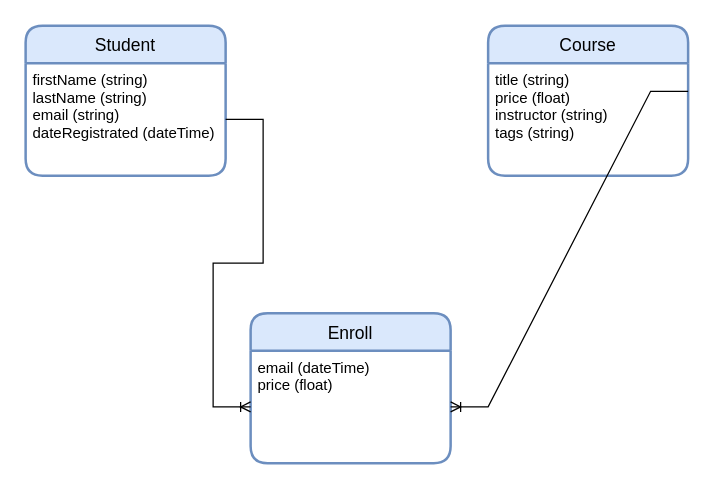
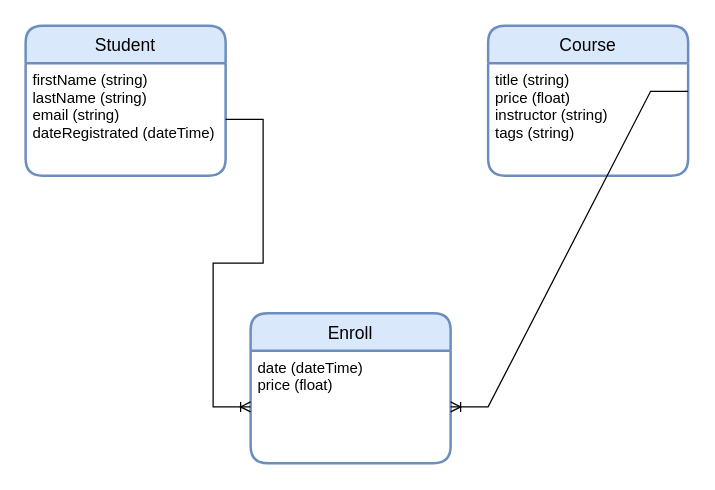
  <mxCell id="0" />
  <mxCell id="1" parent="0" />
  <mxCell id="2" value="Student" style="swimlane;childLayout=stackLayout;horizontal=1;startSize=30;horizontalStack=0;rounded=1;fontSize=14;fontStyle=0;strokeWidth=2;resizeParent=0;resizeLast=1;shadow=0;dashed=0;align=center;fillColor=#dae8fc;strokeColor=#6c8ebf;" parent="1" vertex="1"><mxGeometry x="20" y="20" width="160" height="120" as="geometry" /></mxCell>
  <mxCell id="3" value="firstName (string)&#10;lastName (string)&#10;email (string)&#10;dateRegistrated (dateTime)" style="align=left;strokeColor=none;fillColor=none;spacingLeft=4;fontSize=12;verticalAlign=top;resizable=0;rotatable=0;part=1;" parent="2" vertex="1"><mxGeometry y="30" width="160" height="90" as="geometry" /></mxCell>
  <mxCell id="4" value="Course" style="swimlane;childLayout=stackLayout;horizontal=1;startSize=30;horizontalStack=0;rounded=1;fontSize=14;fontStyle=0;strokeWidth=2;resizeParent=0;resizeLast=1;shadow=0;dashed=0;align=center;fillColor=#dae8fc;strokeColor=#6c8ebf;" parent="1" vertex="1"><mxGeometry x="390" y="20" width="160" height="120" as="geometry" /></mxCell>
  <mxCell id="5" value="title (string)&#10;price (float)&#10;instructor (string)&#10;tags (string)" style="align=left;strokeColor=none;fillColor=none;spacingLeft=4;fontSize=12;verticalAlign=top;resizable=0;rotatable=0;part=1;" parent="4" vertex="1"><mxGeometry y="30" width="160" height="90" as="geometry" /></mxCell>
  <mxCell id="6" value="Enroll" style="swimlane;childLayout=stackLayout;horizontal=1;startSize=30;horizontalStack=0;rounded=1;fontSize=14;fontStyle=0;strokeWidth=2;resizeParent=0;resizeLast=1;shadow=0;dashed=0;align=center;fillColor=#dae8fc;strokeColor=#6c8ebf;" parent="1" vertex="1"><mxGeometry x="200" y="250" width="160" height="120" as="geometry" /></mxCell>
- <mxCell id="7" value="email (dateTime)&#10;price (float)" style="align=left;strokeColor=none;fillColor=none;spacingLeft=4;fontSize=12;verticalAlign=top;resizable=0;rotatable=0;part=1;" parent="6" vertex="1"><mxGeometry y="30" width="160" height="90" as="geometry" /></mxCell>
+ <mxCell id="7" value="date (dateTime)&#10;price (float)" style="align=left;strokeColor=none;fillColor=none;spacingLeft=4;fontSize=12;verticalAlign=top;resizable=0;rotatable=0;part=1;" parent="6" vertex="1"><mxGeometry y="30" width="160" height="90" as="geometry" /></mxCell>
  <mxCell id="8" value="" style="edgeStyle=entityRelationEdgeStyle;fontSize=12;html=1;endArrow=ERoneToMany;rounded=0;exitX=1;exitY=0.5;exitDx=0;exitDy=0;entryX=0;entryY=0.5;entryDx=0;entryDy=0;" parent="1" source="3" target="7" edge="1"><mxGeometry width="100" height="100" relative="1" as="geometry"><mxPoint x="200" y="210" as="sourcePoint" /><mxPoint x="230" y="230" as="targetPoint" /></mxGeometry></mxCell>
  <mxCell id="9" value="" style="edgeStyle=entityRelationEdgeStyle;fontSize=12;html=1;endArrow=ERoneToMany;rounded=0;exitX=1;exitY=0.25;exitDx=0;exitDy=0;entryX=1;entryY=0.5;entryDx=0;entryDy=0;" parent="1" source="5" target="7" edge="1"><mxGeometry width="100" height="100" relative="1" as="geometry"><mxPoint x="580" y="350" as="sourcePoint" /><mxPoint x="680" y="250" as="targetPoint" /></mxGeometry></mxCell>
